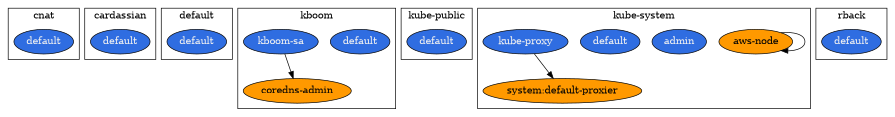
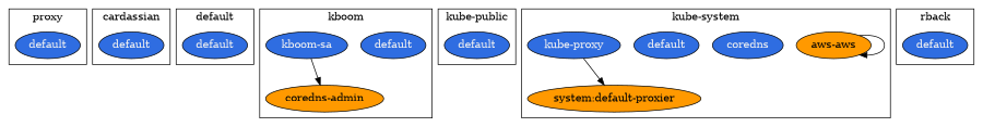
  digraph {
    node [fillcolor="#2f6de1" fontcolor="#f0f0f0" style=filled]
    n1 [label=default]
    n2 [label=default]
    n3 [label=default]
    n4 [fillcolor="#ff9900" fontcolor="#030303" label="coredns-admin"]
    n5 [label=default]
    n6 [label="kboom-sa"]
    n7 [label=default]
-   n8 [fillcolor="#ff9900" fontcolor="#030303" label="aws-node"]
-   n9 [label=admin]
+   n8 [fillcolor="#ff9900" fontcolor="#030303" label="aws-aws"]
+   n9 [label=coredns]
    n10 [label=default]
    n11 [label="kube-proxy"]
    n12 [fillcolor="#ff9900" fontcolor="#030303" label="system:default-proxier"]
    n13 [label=default]
    subgraph cluster_1 {
      ID=cluster_s3
-     label=cnat
+     label=proxy
      n1
    }
    subgraph cluster_2 {
      ID=cluster_s2
      label=cardassian
      n2
    }
    subgraph cluster_3 {
      ID=cluster_s4
      label=default
      n3
    }
    subgraph cluster_4 {
      ID=cluster_s5
      label=kboom
      n4
      n5
      n6
    }
    subgraph cluster_5 {
      ID=cluster_s6
      label="kube-public"
      n7
    }
    subgraph cluster_6 {
      ID=cluster_s0
      label="kube-system"
      n8
      n9
      n10
      n11
      n12
    }
    subgraph cluster_7 {
      ID=cluster_s1
      label=rback
      n13
    }
    n6 -> n4
    n8 -> n8
    n11 -> n12
  }
